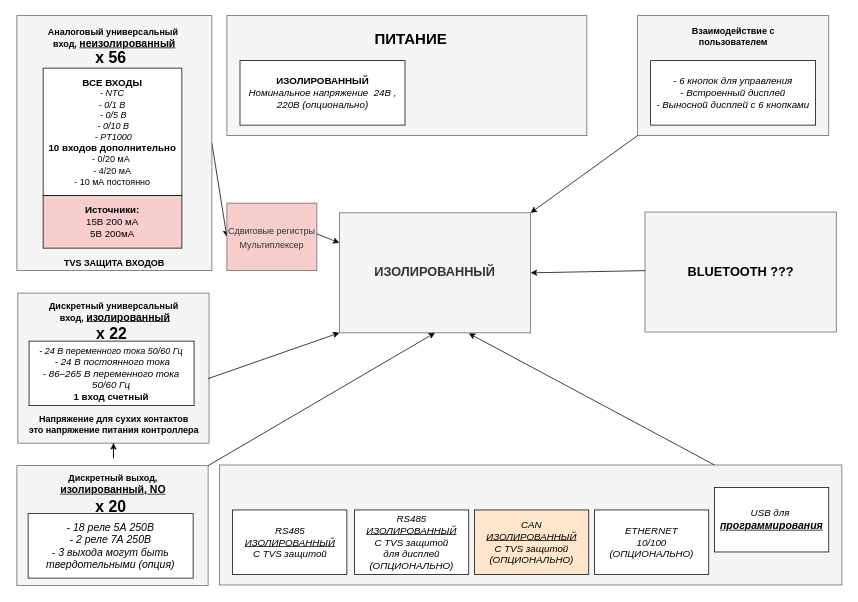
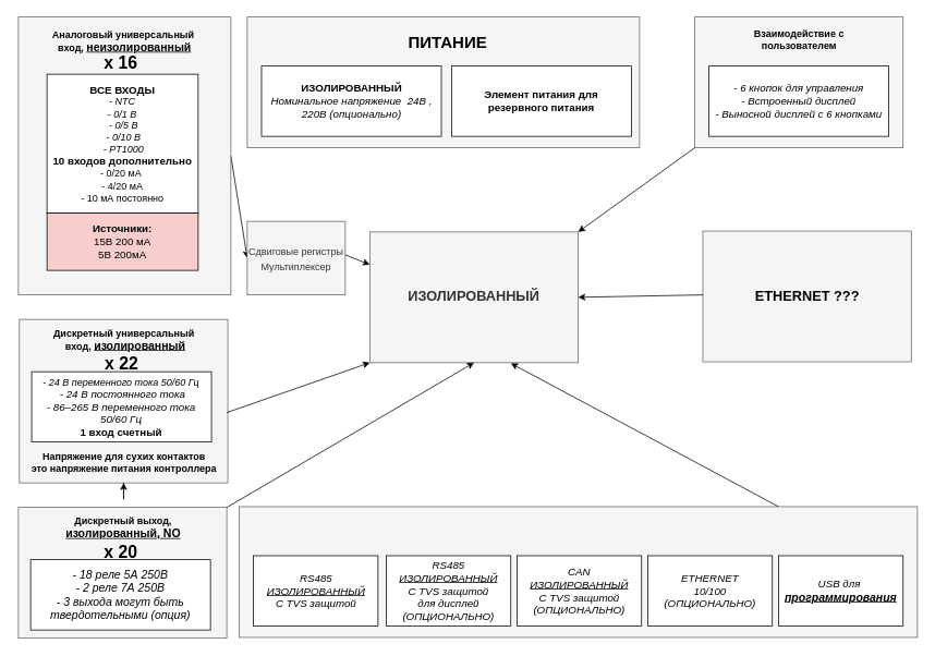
  <mxCell id="0" />
  <mxCell id="1" parent="0" />
  <mxCell id="2" style="edgeStyle=none;rounded=0;orthogonalLoop=1;jettySize=auto;html=1;exitX=1;exitY=0.5;exitDx=0;exitDy=0;entryX=0;entryY=0.5;entryDx=0;entryDy=0;fontSize=12;" edge="1" parent="1" source="3" target="46"><mxGeometry relative="1" as="geometry" /></mxCell>
  <mxCell id="3" value="" style="whiteSpace=wrap;html=1;fontSize=12;fillColor=#f5f5f5;fontColor=#333333;strokeColor=#666666;" vertex="1" parent="1"><mxGeometry x="22" y="20" width="260" height="340" as="geometry" /></mxCell>
  <mxCell id="4" value="&lt;div&gt;&lt;span style=&quot;font-size: 13px&quot;&gt;&lt;b&gt;ВСЕ ВХОДЫ&lt;/b&gt;&lt;/span&gt;&lt;/div&gt;&lt;div&gt;&lt;span&gt;&lt;i&gt;- NTC&lt;/i&gt;&lt;/span&gt;&lt;/div&gt;&lt;div&gt;&lt;span&gt;&lt;i&gt;- 0/1 В&lt;/i&gt;&lt;/span&gt;&lt;/div&gt;&lt;div&gt;&lt;span&gt;&lt;i&gt;&amp;nbsp;- 0/5 В&lt;/i&gt;&lt;/span&gt;&lt;/div&gt;&lt;div&gt;&lt;span&gt;&lt;i&gt;&amp;nbsp;- 0/10 В&lt;/i&gt;&lt;/span&gt;&lt;/div&gt;&lt;div&gt;&lt;span&gt;&lt;i&gt;&amp;nbsp;- PT1000&lt;/i&gt;&lt;/span&gt;&lt;/div&gt;&lt;div&gt;&lt;span&gt;&lt;b&gt;&lt;font style=&quot;font-size: 13px&quot;&gt;10 входов дополнительно&lt;/font&gt;&lt;/b&gt;&lt;/span&gt;&lt;/div&gt;&lt;div&gt;- 0/20 мА&amp;nbsp;&lt;/div&gt;&lt;div&gt;- 4/20 мА&lt;span&gt;&lt;b&gt;&lt;font style=&quot;font-size: 13px&quot;&gt;&lt;br&gt;&lt;/font&gt;&lt;/b&gt;&lt;/span&gt;&lt;/div&gt;&lt;div&gt;- 10 мА постоянно&lt;/div&gt;" style="whiteSpace=wrap;html=1;align=center;" vertex="1" parent="1"><mxGeometry x="57" y="90" width="185" height="170" as="geometry" /></mxCell>
  <mxCell id="5" value="Аналоговый универсальный&lt;br&gt;&amp;nbsp;вход, &lt;font style=&quot;font-size: 14px&quot;&gt;&lt;u&gt;неизолированный&lt;/u&gt;&lt;/font&gt;" style="text;html=1;align=center;verticalAlign=middle;resizable=0;points=[];autosize=1;strokeColor=none;fillColor=none;fontStyle=1" vertex="1" parent="1"><mxGeometry x="54.5" y="35" width="190" height="30" as="geometry" /></mxCell>
- <mxCell id="6" value="&lt;font style=&quot;font-size: 21px&quot;&gt;х 56&lt;/font&gt;" style="text;html=1;align=center;verticalAlign=middle;resizable=0;points=[];autosize=1;strokeColor=none;fillColor=none;fontStyle=1" vertex="1" parent="1"><mxGeometry x="117" y="65" width="60" height="20" as="geometry" /></mxCell>
+ <mxCell id="6" value="&lt;font style=&quot;font-size: 21px&quot;&gt;х 16&lt;/font&gt;" style="text;html=1;align=center;verticalAlign=middle;resizable=0;points=[];autosize=1;strokeColor=none;fillColor=none;fontStyle=1" vertex="1" parent="1"><mxGeometry x="117" y="65" width="60" height="20" as="geometry" /></mxCell>
  <mxCell id="7" value="&lt;b&gt;Источники:&lt;/b&gt;&lt;br&gt;15В 200 мА&lt;br&gt;5В 200мА" style="rounded=0;whiteSpace=wrap;html=1;fontSize=13;fillColor=#f8cecc;" vertex="1" parent="1"><mxGeometry x="57" y="260" width="185" height="70" as="geometry" /></mxCell>
  <mxCell id="8" value="&lt;font style=&quot;font-size: 12px&quot;&gt;&lt;i&gt;- 24 В переменного тока 50/60 Гц&lt;/i&gt;&lt;/font&gt;&lt;br&gt;&lt;i&gt;&amp;nbsp;- 24 В постоянного тока&lt;/i&gt;&lt;br&gt;&amp;nbsp;&lt;i&gt;- 86–265 В переменного тока&amp;nbsp;&lt;br&gt;50/60 Гц&lt;br&gt;&lt;/i&gt;&lt;b style=&quot;font-size: 12px&quot;&gt;&lt;font style=&quot;font-size: 13px&quot;&gt;1 вход счетный&lt;/font&gt;&lt;/b&gt;&lt;i&gt;&lt;br&gt;&lt;/i&gt;" style="whiteSpace=wrap;html=1;fontSize=13;" vertex="1" parent="1"><mxGeometry x="28.25" y="444" width="220" height="86" as="geometry" /></mxCell>
  <mxCell id="9" value="Дискретный универсальный&lt;br&gt;&amp;nbsp;вход, &lt;font style=&quot;font-size: 14px&quot;&gt;&lt;u&gt;изолированный&lt;/u&gt;&lt;/font&gt;" style="text;html=1;align=center;verticalAlign=middle;resizable=0;points=[];autosize=1;strokeColor=none;fillColor=none;fontStyle=1" vertex="1" parent="1"><mxGeometry x="45.75" y="390" width="190" height="30" as="geometry" /></mxCell>
  <mxCell id="10" value="&lt;font style=&quot;font-size: 21px&quot;&gt;х 22&lt;/font&gt;" style="text;html=1;align=center;verticalAlign=middle;resizable=0;points=[];autosize=1;strokeColor=none;fillColor=none;fontStyle=1" vertex="1" parent="1"><mxGeometry x="108.25" y="424" width="60" height="20" as="geometry" /></mxCell>
  <mxCell id="11" value="Напряжение для сухих контактов&lt;br&gt;это напряжение питания контроллера" style="text;html=1;align=center;verticalAlign=middle;resizable=0;points=[];autosize=1;strokeColor=none;fillColor=none;fontStyle=1" vertex="1" parent="1"><mxGeometry x="20.75" y="540" width="240" height="30" as="geometry" /></mxCell>
  <mxCell id="12" style="edgeStyle=orthogonalEdgeStyle;rounded=0;orthogonalLoop=1;jettySize=auto;html=1;exitX=0.5;exitY=1;exitDx=0;exitDy=0;fontSize=14;" edge="1" parent="1"><mxGeometry relative="1" as="geometry"><mxPoint x="140.75" y="580" as="sourcePoint" /><mxPoint x="140.75" y="580" as="targetPoint" /></mxGeometry></mxCell>
  <mxCell id="13" value="" style="whiteSpace=wrap;html=1;fontSize=12;fillColor=#f5f5f5;fontColor=#333333;strokeColor=#666666;" vertex="1" parent="1"><mxGeometry x="22" y="620" width="255" height="160" as="geometry" /></mxCell>
  <mxCell id="14" value="&lt;font style=&quot;font-size: 14px&quot;&gt;&lt;i&gt;- 18 реле 5А 250В&lt;br&gt;&lt;/i&gt;&lt;/font&gt;&lt;i style=&quot;font-size: 14px&quot;&gt;&lt;font style=&quot;font-size: 14px&quot;&gt;- 2 реле 7А 250В&lt;br&gt;- 3 выхода могут быть твердотельными (опция)&lt;/font&gt;&lt;br&gt;&lt;/i&gt;" style="whiteSpace=wrap;html=1;fontSize=13;" vertex="1" parent="1"><mxGeometry x="37" y="684" width="220" height="86" as="geometry" /></mxCell>
  <mxCell id="15" value="Дискретный выход,&lt;br&gt;&lt;font style=&quot;font-size: 14px&quot;&gt;&lt;u&gt;изолированный, NO&lt;/u&gt;&lt;/font&gt;" style="text;html=1;align=center;verticalAlign=middle;resizable=0;points=[];autosize=1;strokeColor=none;fillColor=none;fontStyle=1" vertex="1" parent="1"><mxGeometry x="69.5" y="630" width="160" height="30" as="geometry" /></mxCell>
  <mxCell id="16" value="&lt;font style=&quot;font-size: 21px&quot;&gt;х 20&lt;/font&gt;" style="text;html=1;align=center;verticalAlign=middle;resizable=0;points=[];autosize=1;strokeColor=none;fillColor=none;fontStyle=1" vertex="1" parent="1"><mxGeometry x="117" y="664" width="60" height="20" as="geometry" /></mxCell>
  <mxCell id="17" style="edgeStyle=orthogonalEdgeStyle;rounded=0;orthogonalLoop=1;jettySize=auto;html=1;exitX=0.5;exitY=1;exitDx=0;exitDy=0;fontSize=14;" edge="1" parent="1" source="13" target="13"><mxGeometry relative="1" as="geometry" /></mxCell>
  <mxCell id="18" value="" style="whiteSpace=wrap;html=1;fontSize=12;fillColor=#f5f5f5;fontColor=#333333;strokeColor=#666666;" vertex="1" parent="1"><mxGeometry x="302" y="20" width="480" height="160" as="geometry" /></mxCell>
  <mxCell id="19" value="&lt;b&gt;ИЗОЛИРОВАННЫЙ&lt;/b&gt;&lt;br&gt;&lt;i&gt;Номинальное напряжение&amp;nbsp; 24В , 220В (опционально)&lt;/i&gt;" style="whiteSpace=wrap;html=1;fontSize=13;" vertex="1" parent="1"><mxGeometry x="319.5" y="80" width="220" height="86" as="geometry" /></mxCell>
  <mxCell id="20" value="&lt;font style=&quot;font-size: 20px&quot;&gt;ПИТАНИЕ&lt;br&gt;&lt;/font&gt;" style="text;html=1;align=center;verticalAlign=middle;resizable=0;points=[];autosize=1;strokeColor=none;fillColor=none;fontStyle=1" vertex="1" parent="1"><mxGeometry x="492" y="40" width="110" height="20" as="geometry" /></mxCell>
  <mxCell id="21" style="edgeStyle=orthogonalEdgeStyle;rounded=0;orthogonalLoop=1;jettySize=auto;html=1;exitX=0.5;exitY=1;exitDx=0;exitDy=0;fontSize=14;" edge="1" parent="1" source="18" target="18"><mxGeometry relative="1" as="geometry" /></mxCell>
  <mxCell id="22" value="" style="whiteSpace=wrap;html=1;fontSize=12;fillColor=#f5f5f5;fontColor=#333333;strokeColor=#666666;" vertex="1" parent="1"><mxGeometry x="292" y="619.13" width="830" height="160" as="geometry" /></mxCell>
  <mxCell id="23" value="&lt;i&gt;RS485&lt;br&gt;&lt;u&gt;ИЗОЛИРОВАННЫЙ&lt;/u&gt;&lt;br&gt;С TVS защитой&lt;br&gt;&lt;/i&gt;" style="whiteSpace=wrap;html=1;fontSize=13;" vertex="1" parent="1"><mxGeometry x="309.5" y="679.13" width="152.5" height="86" as="geometry" /></mxCell>
  <mxCell id="24" style="edgeStyle=orthogonalEdgeStyle;rounded=0;orthogonalLoop=1;jettySize=auto;html=1;exitX=0.5;exitY=1;exitDx=0;exitDy=0;fontSize=14;" edge="1" parent="1" source="22" target="22"><mxGeometry relative="1" as="geometry" /></mxCell>
+ <mxCell id="25" value="&lt;b&gt;Элемент питания для &lt;br&gt;резервного питания&lt;/b&gt;" style="whiteSpace=wrap;html=1;fontSize=13;" vertex="1" parent="1"><mxGeometry x="552" y="80" width="220" height="86" as="geometry" /></mxCell>
  <mxCell id="26" value="&lt;i&gt;RS485&lt;br&gt;&lt;u&gt;ИЗОЛИРОВАННЫЙ&lt;/u&gt;&lt;br&gt;С TVS защитой&lt;br&gt;для дисплей&lt;br&gt;(ОПЦИОНАЛЬНО)&lt;br&gt;&lt;/i&gt;" style="whiteSpace=wrap;html=1;fontSize=13;" vertex="1" parent="1"><mxGeometry x="472" y="679.13" width="152.5" height="86" as="geometry" /></mxCell>
- <mxCell id="27" value="&lt;i&gt;CAN&lt;br&gt;&lt;u&gt;ИЗОЛИРОВАННЫЙ&lt;/u&gt;&lt;br&gt;С TVS защитой&lt;br&gt;&lt;/i&gt;&lt;i&gt;(ОПЦИОНАЛЬНО)&lt;/i&gt;&lt;i&gt;&lt;br&gt;&lt;/i&gt;" style="whiteSpace=wrap;html=1;fontSize=13;fillColor=#ffe6cc;" vertex="1" parent="1"><mxGeometry x="632" y="679.13" width="152.5" height="86" as="geometry" /></mxCell>
+ <mxCell id="27" value="&lt;i&gt;CAN&lt;br&gt;&lt;u&gt;ИЗОЛИРОВАННЫЙ&lt;/u&gt;&lt;br&gt;С TVS защитой&lt;br&gt;&lt;/i&gt;&lt;i&gt;(ОПЦИОНАЛЬНО)&lt;/i&gt;&lt;i&gt;&lt;br&gt;&lt;/i&gt;" style="whiteSpace=wrap;html=1;fontSize=13;" vertex="1" parent="1"><mxGeometry x="632" y="679.13" width="152.5" height="86" as="geometry" /></mxCell>
  <mxCell id="28" value="&lt;i&gt;ETHERNET&lt;br&gt;10/100&lt;br&gt;&lt;/i&gt;&lt;i&gt;(ОПЦИОНАЛЬНО)&lt;/i&gt;&lt;i&gt;&lt;br&gt;&lt;/i&gt;" style="whiteSpace=wrap;html=1;fontSize=13;" vertex="1" parent="1"><mxGeometry x="792" y="679.13" width="152.5" height="86" as="geometry" /></mxCell>
- <mxCell id="29" value="&lt;i&gt;USB для&amp;nbsp;&lt;br&gt;&lt;b&gt;&lt;font style=&quot;font-size: 14px&quot;&gt;&lt;u&gt;программирования&lt;/u&gt;&lt;/font&gt;&lt;/b&gt;&lt;br&gt;&lt;/i&gt;" style="whiteSpace=wrap;html=1;fontSize=13;" vertex="1" parent="1"><mxGeometry x="952" y="649.13" width="152.5" height="86" as="geometry" /></mxCell>
- <mxCell id="30" value="&amp;nbsp;TVS ЗАЩИТА ВХОДОВ" style="text;html=1;align=center;verticalAlign=middle;resizable=0;points=[];autosize=1;strokeColor=none;fillColor=none;fontStyle=1" vertex="1" parent="1"><mxGeometry x="74.5" y="340" width="150" height="20" as="geometry" /></mxCell>
+ <mxCell id="29" value="&lt;i&gt;USB для&amp;nbsp;&lt;br&gt;&lt;b&gt;&lt;font style=&quot;font-size: 14px&quot;&gt;&lt;u&gt;программирования&lt;/u&gt;&lt;/font&gt;&lt;/b&gt;&lt;br&gt;&lt;/i&gt;" style="whiteSpace=wrap;html=1;fontSize=13;" vertex="1" parent="1"><mxGeometry x="952" y="679.13" width="152.5" height="86" as="geometry" /></mxCell>
  <mxCell id="31" value="" style="whiteSpace=wrap;html=1;fontSize=12;fillColor=#f5f5f5;fontColor=#333333;strokeColor=#666666;" vertex="1" parent="1"><mxGeometry x="23.25" y="390" width="255" height="200" as="geometry" /></mxCell>
  <mxCell id="32" value="&lt;font style=&quot;font-size: 12px&quot;&gt;&lt;i&gt;- 24 В переменного тока 50/60 Гц&lt;/i&gt;&lt;/font&gt;&lt;br&gt;&lt;i&gt;&amp;nbsp;- 24 В постоянного тока&lt;/i&gt;&lt;br&gt;&amp;nbsp;&lt;i&gt;- 86–265 В переменного тока&amp;nbsp;&lt;br&gt;50/60 Гц&lt;br&gt;&lt;/i&gt;&lt;b style=&quot;font-size: 12px&quot;&gt;&lt;font style=&quot;font-size: 13px&quot;&gt;1 вход счетный&lt;/font&gt;&lt;/b&gt;&lt;i&gt;&lt;br&gt;&lt;/i&gt;" style="whiteSpace=wrap;html=1;fontSize=13;" vertex="1" parent="1"><mxGeometry x="38.25" y="454" width="220" height="86" as="geometry" /></mxCell>
  <mxCell id="33" value="Дискретный универсальный&lt;br&gt;&amp;nbsp;вход, &lt;font style=&quot;font-size: 14px&quot;&gt;&lt;u&gt;изолированный&lt;/u&gt;&lt;/font&gt;" style="text;html=1;align=center;verticalAlign=middle;resizable=0;points=[];autosize=1;strokeColor=none;fillColor=none;fontStyle=1" vertex="1" parent="1"><mxGeometry x="55.75" y="400" width="190" height="30" as="geometry" /></mxCell>
  <mxCell id="34" value="&lt;font style=&quot;font-size: 21px&quot;&gt;х 22&lt;/font&gt;" style="text;html=1;align=center;verticalAlign=middle;resizable=0;points=[];autosize=1;strokeColor=none;fillColor=none;fontStyle=1" vertex="1" parent="1"><mxGeometry x="118.25" y="434" width="60" height="20" as="geometry" /></mxCell>
  <mxCell id="35" value="Напряжение для сухих контактов&lt;br&gt;это напряжение питания контроллера" style="text;html=1;align=center;verticalAlign=middle;resizable=0;points=[];autosize=1;strokeColor=none;fillColor=none;fontStyle=1" vertex="1" parent="1"><mxGeometry x="30.75" y="550" width="240" height="30" as="geometry" /></mxCell>
  <mxCell id="36" style="edgeStyle=orthogonalEdgeStyle;rounded=0;orthogonalLoop=1;jettySize=auto;html=1;exitX=0.5;exitY=1;exitDx=0;exitDy=0;fontSize=14;" edge="1" parent="1" source="31" target="31"><mxGeometry relative="1" as="geometry" /></mxCell>
  <mxCell id="37" value="" style="whiteSpace=wrap;html=1;fontSize=12;fillColor=#f5f5f5;fontColor=#333333;strokeColor=#666666;" vertex="1" parent="1"><mxGeometry x="849.5" y="20" width="255" height="160" as="geometry" /></mxCell>
  <mxCell id="38" value="&lt;i&gt;&lt;span&gt;- 6 кнопок для управления&lt;br&gt;&lt;/span&gt;- Встроенный дисплей&lt;br&gt;- Выносной дисплей с 6 кнопками&lt;br&gt;&lt;/i&gt;" style="whiteSpace=wrap;html=1;fontSize=13;" vertex="1" parent="1"><mxGeometry x="867" y="80" width="220" height="86" as="geometry" /></mxCell>
  <mxCell id="39" value="Взаимодействие с &lt;br&gt;пользователем" style="text;html=1;align=center;verticalAlign=middle;resizable=0;points=[];autosize=1;strokeColor=none;fillColor=none;fontStyle=1" vertex="1" parent="1"><mxGeometry x="912" y="32.75" width="130" height="30" as="geometry" /></mxCell>
  <mxCell id="40" style="edgeStyle=orthogonalEdgeStyle;rounded=0;orthogonalLoop=1;jettySize=auto;html=1;exitX=0.5;exitY=1;exitDx=0;exitDy=0;fontSize=14;" edge="1" source="37" target="37" parent="1"><mxGeometry relative="1" as="geometry" /></mxCell>
  <mxCell id="41" value="ИЗОЛИРОВАННЫЙ" style="whiteSpace=wrap;html=1;fontSize=17;fillColor=#f5f5f5;fontColor=#333333;strokeColor=#666666;fontStyle=1" vertex="1" parent="1"><mxGeometry x="452" y="282.95" width="255" height="160" as="geometry" /></mxCell>
  <mxCell id="42" style="edgeStyle=orthogonalEdgeStyle;rounded=0;orthogonalLoop=1;jettySize=auto;html=1;exitX=0.5;exitY=1;exitDx=0;exitDy=0;fontSize=14;" edge="1" parent="1" source="41" target="41"><mxGeometry relative="1" as="geometry" /></mxCell>
  <mxCell id="43" value="" style="whiteSpace=wrap;html=1;fontSize=15;fillColor=#f5f5f5;fontColor=#333333;strokeColor=#666666;" vertex="1" parent="1"><mxGeometry x="859.5" y="281.9" width="255" height="160" as="geometry" /></mxCell>
- <mxCell id="44" value="BLUETOOTH ???" style="text;html=1;align=center;verticalAlign=middle;resizable=0;points=[];autosize=1;strokeColor=none;fillColor=none;fontStyle=1;fontSize=17;" vertex="1" parent="1"><mxGeometry x="907" y="347.95" width="160" height="30" as="geometry" /></mxCell>
+ <mxCell id="44" value="ETHERNET ???" style="text;html=1;align=center;verticalAlign=middle;resizable=0;points=[];autosize=1;strokeColor=none;fillColor=none;fontStyle=1;fontSize=17;" vertex="1" parent="1"><mxGeometry x="907" y="347.95" width="160" height="30" as="geometry" /></mxCell>
  <mxCell id="45" style="edgeStyle=orthogonalEdgeStyle;rounded=0;orthogonalLoop=1;jettySize=auto;html=1;exitX=0.5;exitY=1;exitDx=0;exitDy=0;fontSize=14;" edge="1" parent="1" source="43" target="43"><mxGeometry relative="1" as="geometry" /></mxCell>
- <mxCell id="46" value="&lt;font style=&quot;font-size: 12px&quot;&gt;Сдвиговые регистры&lt;br&gt;Мультиплексер&lt;/font&gt;" style="whiteSpace=wrap;html=1;fontSize=15;fillColor=#f8cecc;fontColor=#333333;strokeColor=#666666;" vertex="1" parent="1"><mxGeometry x="302" y="270" width="120" height="90" as="geometry" /></mxCell>
+ <mxCell id="46" value="&lt;font style=&quot;font-size: 12px&quot;&gt;Сдвиговые регистры&lt;br&gt;Мультиплексер&lt;/font&gt;" style="whiteSpace=wrap;html=1;fontSize=15;fillColor=#f5f5f5;fontColor=#333333;strokeColor=#666666;" vertex="1" parent="1"><mxGeometry x="302" y="270" width="120" height="90" as="geometry" /></mxCell>
  <mxCell id="47" value="" style="endArrow=classic;html=1;rounded=0;fontSize=12;entryX=0;entryY=1;entryDx=0;entryDy=0;" edge="1" parent="1" target="41"><mxGeometry width="50" height="50" relative="1" as="geometry"><mxPoint x="277" y="504" as="sourcePoint" /><mxPoint x="327" y="454" as="targetPoint" /></mxGeometry></mxCell>
  <mxCell id="48" value="" style="endArrow=classic;html=1;rounded=0;fontSize=12;entryX=0;entryY=0.25;entryDx=0;entryDy=0;" edge="1" parent="1" target="41"><mxGeometry width="50" height="50" relative="1" as="geometry"><mxPoint x="422" y="311.05" as="sourcePoint" /><mxPoint x="597" y="250" as="targetPoint" /></mxGeometry></mxCell>
  <mxCell id="49" value="" style="endArrow=classic;html=1;rounded=0;fontSize=12;entryX=0.5;entryY=1;entryDx=0;entryDy=0;exitX=1;exitY=0;exitDx=0;exitDy=0;" edge="1" parent="1" source="13" target="41"><mxGeometry width="50" height="50" relative="1" as="geometry"><mxPoint x="277" y="611.05" as="sourcePoint" /><mxPoint x="452" y="550" as="targetPoint" /></mxGeometry></mxCell>
  <mxCell id="50" value="" style="endArrow=classic;html=1;rounded=0;fontSize=12;entryX=0.677;entryY=1.005;entryDx=0;entryDy=0;exitX=0.795;exitY=-0.001;exitDx=0;exitDy=0;entryPerimeter=0;exitPerimeter=0;" edge="1" parent="1" source="22" target="41"><mxGeometry width="50" height="50" relative="1" as="geometry"><mxPoint x="624.5" y="618.95" as="sourcePoint" /><mxPoint x="927" y="441.9" as="targetPoint" /></mxGeometry></mxCell>
  <mxCell id="51" value="" style="endArrow=classic;html=1;rounded=0;fontSize=12;entryX=1;entryY=0.5;entryDx=0;entryDy=0;" edge="1" parent="1" target="41"><mxGeometry width="50" height="50" relative="1" as="geometry"><mxPoint x="859.5" y="360" as="sourcePoint" /><mxPoint x="1034.5" y="298.95" as="targetPoint" /></mxGeometry></mxCell>
  <mxCell id="52" value="" style="endArrow=classic;html=1;rounded=0;fontSize=12;entryX=1;entryY=0;entryDx=0;entryDy=0;exitX=0;exitY=1;exitDx=0;exitDy=0;" edge="1" parent="1" source="37" target="41"><mxGeometry width="50" height="50" relative="1" as="geometry"><mxPoint x="867" y="240" as="sourcePoint" /><mxPoint x="714.5" y="242.95" as="targetPoint" /></mxGeometry></mxCell>
